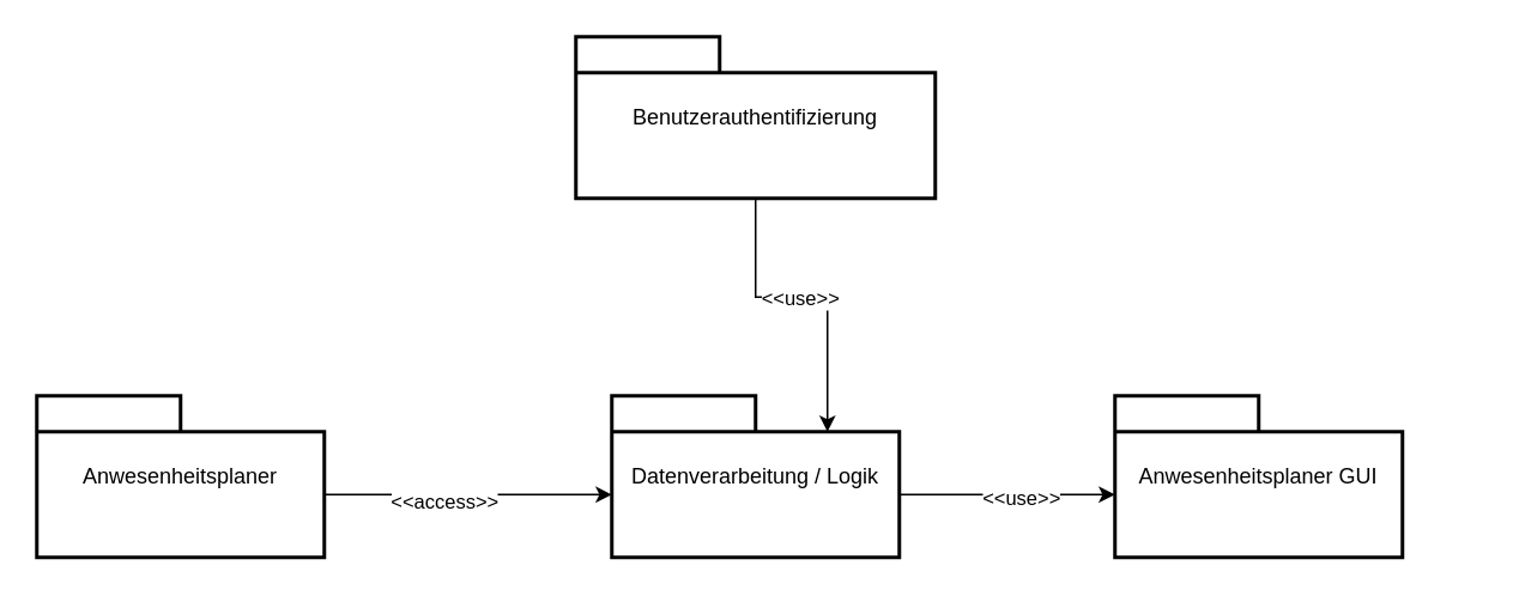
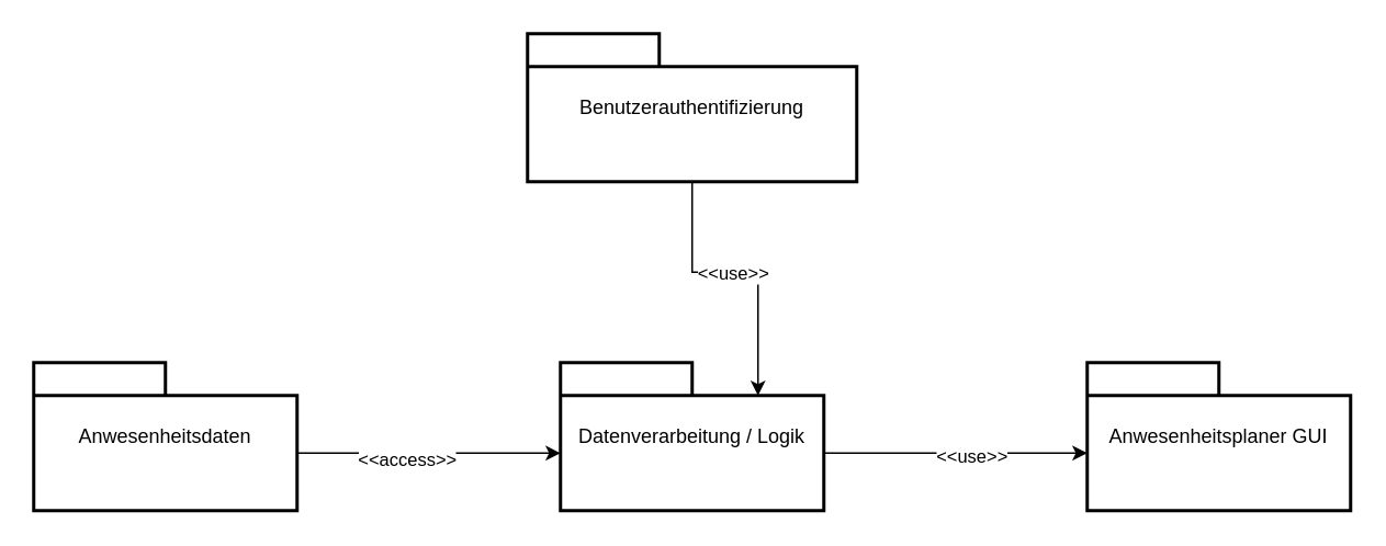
  <mxCell id="0" style=";html=1;" />
  <mxCell id="1" style=";html=1;" parent="0" />
  <mxCell id="2" style="edgeStyle=orthogonalEdgeStyle;rounded=0;orthogonalLoop=1;jettySize=auto;html=1;entryX=0;entryY=0;entryDx=160;entryDy=55;entryPerimeter=0;exitX=0;exitY=0;exitDx=0;exitDy=55;exitPerimeter=0;startArrow=classic;startFill=1;endArrow=none;endFill=0;" edge="1" parent="1" source="4" target="8"><mxGeometry relative="1" as="geometry" /></mxCell>
  <mxCell id="3" value="&amp;lt;&amp;lt;use&amp;gt;&amp;gt;" style="edgeLabel;html=1;align=center;verticalAlign=middle;resizable=0;points=[];" vertex="1" connectable="0" parent="2"><mxGeometry x="-0.111" y="1" relative="1" as="geometry"><mxPoint as="offset" /></mxGeometry></mxCell>
- <mxCell id="4" value="Anwesenheitsplaner GUI" style="shape=folder;tabWidth=80;tabHeight=20;tabPosition=left;strokeWidth=2;html=1;whiteSpace=wrap;align=center;" vertex="1" parent="1"><mxGeometry x="620" y="220" width="160" height="90" as="geometry" /></mxCell>
+ <mxCell id="4" value="Anwesenheitsplaner GUI" style="shape=folder;tabWidth=80;tabHeight=20;tabPosition=left;strokeWidth=2;html=1;whiteSpace=wrap;align=center;" vertex="1" parent="1"><mxGeometry x="660" y="220" width="160" height="90" as="geometry" /></mxCell>
  <mxCell id="5" style="rounded=0;orthogonalLoop=1;jettySize=auto;html=1;entryX=0;entryY=0;entryDx=0;entryDy=55;entryPerimeter=0;startArrow=none;startFill=0;endArrow=classic;endFill=1;" edge="1" parent="1" target="8"><mxGeometry relative="1" as="geometry"><mxPoint x="180" y="275" as="sourcePoint" /></mxGeometry></mxCell>
  <mxCell id="6" value="&amp;lt;&amp;lt;access&amp;gt;&amp;gt;" style="edgeLabel;html=1;align=center;verticalAlign=middle;resizable=0;points=[];" vertex="1" connectable="0" parent="5"><mxGeometry x="-0.18" y="-3" relative="1" as="geometry"><mxPoint as="offset" /></mxGeometry></mxCell>
- <mxCell id="7" value="Anwesenheitsplaner" style="shape=folder;tabWidth=80;tabHeight=20;tabPosition=left;strokeWidth=2;html=1;whiteSpace=wrap;align=center;" vertex="1" parent="1"><mxGeometry x="20" y="220" width="160" height="90" as="geometry" /></mxCell>
+ <mxCell id="7" value="Anwesenheitsdaten" style="shape=folder;tabWidth=80;tabHeight=20;tabPosition=left;strokeWidth=2;html=1;whiteSpace=wrap;align=center;" vertex="1" parent="1"><mxGeometry x="20" y="220" width="160" height="90" as="geometry" /></mxCell>
  <mxCell id="8" value="Datenverarbeitung / Logik" style="shape=folder;tabWidth=80;tabHeight=20;tabPosition=left;strokeWidth=2;html=1;whiteSpace=wrap;align=center;" vertex="1" parent="1"><mxGeometry x="340" y="220" width="160" height="90" as="geometry" /></mxCell>
  <mxCell id="9" value="" style="edgeStyle=orthogonalEdgeStyle;rounded=0;orthogonalLoop=1;jettySize=auto;html=1;entryX=0;entryY=0;entryDx=120;entryDy=20;entryPerimeter=0;" edge="1" parent="1" source="11" target="8"><mxGeometry relative="1" as="geometry" /></mxCell>
  <mxCell id="10" value="&amp;lt;&amp;lt;use&amp;gt;&amp;gt;" style="edgeLabel;html=1;align=center;verticalAlign=middle;resizable=0;points=[];" vertex="1" connectable="0" parent="9"><mxGeometry x="-0.358" relative="1" as="geometry"><mxPoint x="24" as="offset" /></mxGeometry></mxCell>
  <mxCell id="11" value="Benutzerauthentifizierung" style="shape=folder;tabWidth=80;tabHeight=20;tabPosition=left;strokeWidth=2;html=1;whiteSpace=wrap;align=center;" vertex="1" parent="1"><mxGeometry x="320" y="20" width="200" height="90" as="geometry" /></mxCell>
